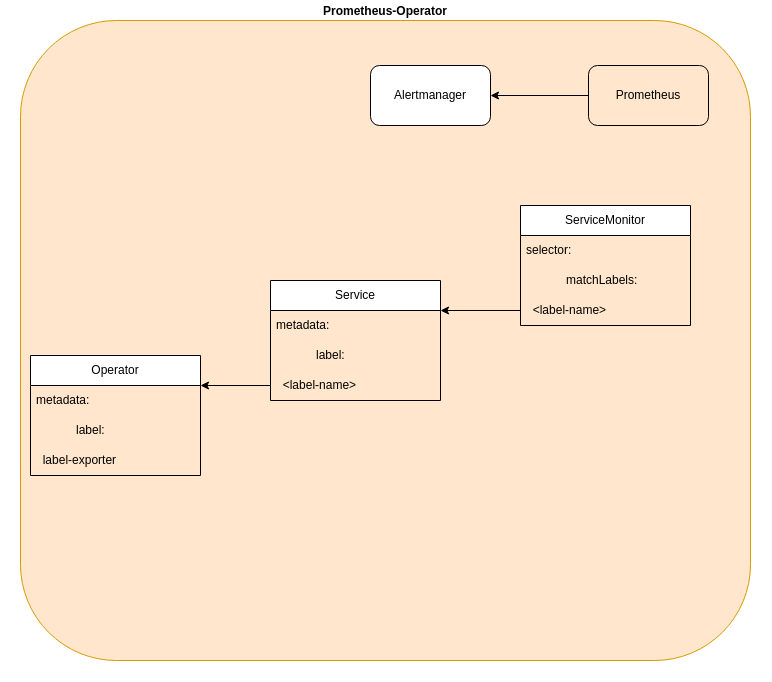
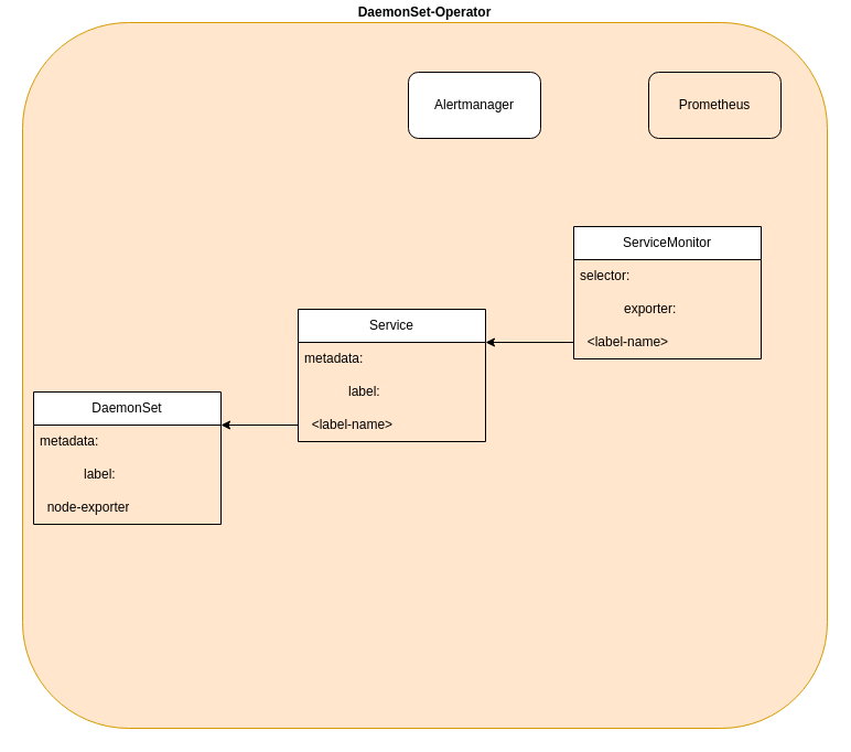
  <mxCell id="0" />
  <mxCell id="1" parent="0" />
- <mxCell id="2" value="Prometheus-Operator" style="rounded=1;whiteSpace=wrap;html=1;fillColor=#ffe6cc;strokeColor=#d79b00;labelPosition=center;verticalLabelPosition=top;align=center;verticalAlign=bottom;fontStyle=1" vertex="1" parent="1"><mxGeometry x="20" y="20" width="730" height="640" as="geometry" /></mxCell>
+ <mxCell id="2" value="DaemonSet-Operator" style="rounded=1;whiteSpace=wrap;html=1;fillColor=#ffe6cc;strokeColor=#d79b00;labelPosition=center;verticalLabelPosition=top;align=center;verticalAlign=bottom;fontStyle=1" vertex="1" parent="1"><mxGeometry x="20" y="20" width="730" height="640" as="geometry" /></mxCell>
  <mxCell id="3" value="Service" style="swimlane;fontStyle=0;childLayout=stackLayout;horizontal=1;startSize=30;horizontalStack=0;resizeParent=1;resizeParentMax=0;resizeLast=0;collapsible=1;marginBottom=0;whiteSpace=wrap;html=1;" vertex="1" parent="1"><mxGeometry x="270" y="280" width="170" height="120" as="geometry"><mxRectangle x="240" y="360" width="80" height="30" as="alternateBounds" /></mxGeometry></mxCell>
  <mxCell id="4" value="metadata:" style="text;strokeColor=none;fillColor=none;align=left;verticalAlign=middle;spacingLeft=4;spacingRight=4;overflow=hidden;points=[[0,0.5],[1,0.5]];portConstraint=eastwest;rotatable=0;whiteSpace=wrap;html=1;" vertex="1" parent="3"><mxGeometry y="30" width="170" height="30" as="geometry" /></mxCell>
  <mxCell id="5" value="&lt;blockquote style=&quot;margin: 0 0 0 40px; border: none; padding: 0px;&quot;&gt;label:&lt;/blockquote&gt;" style="text;strokeColor=none;fillColor=none;align=left;verticalAlign=middle;spacingLeft=4;spacingRight=4;overflow=hidden;points=[[0,0.5],[1,0.5]];portConstraint=eastwest;rotatable=0;whiteSpace=wrap;html=1;" vertex="1" parent="3"><mxGeometry y="60" width="170" height="30" as="geometry" /></mxCell>
  <mxCell id="6" value="&lt;span style=&quot;white-space: pre;&quot;&gt; &lt;/span&gt;&lt;span style=&quot;white-space: pre;&quot;&gt; &lt;/span&gt;&amp;lt;label-name&amp;gt;" style="text;strokeColor=none;fillColor=none;align=left;verticalAlign=middle;spacingLeft=4;spacingRight=4;overflow=hidden;points=[[0,0.5],[1,0.5]];portConstraint=eastwest;rotatable=0;whiteSpace=wrap;html=1;" vertex="1" parent="3"><mxGeometry y="90" width="170" height="30" as="geometry" /></mxCell>
  <mxCell id="7" value="ServiceMonitor" style="swimlane;fontStyle=0;childLayout=stackLayout;horizontal=1;startSize=30;horizontalStack=0;resizeParent=1;resizeParentMax=0;resizeLast=0;collapsible=1;marginBottom=0;whiteSpace=wrap;html=1;" vertex="1" parent="1"><mxGeometry x="520" y="205" width="170" height="120" as="geometry" /></mxCell>
  <mxCell id="8" value="selector:" style="text;strokeColor=none;fillColor=none;align=left;verticalAlign=middle;spacingLeft=4;spacingRight=4;overflow=hidden;points=[[0,0.5],[1,0.5]];portConstraint=eastwest;rotatable=0;whiteSpace=wrap;html=1;" vertex="1" parent="7"><mxGeometry y="30" width="170" height="30" as="geometry" /></mxCell>
- <mxCell id="9" value="&lt;blockquote style=&quot;margin: 0 0 0 40px; border: none; padding: 0px;&quot;&gt;matchLabels:&lt;/blockquote&gt;" style="text;strokeColor=none;fillColor=none;align=left;verticalAlign=middle;spacingLeft=4;spacingRight=4;overflow=hidden;points=[[0,0.5],[1,0.5]];portConstraint=eastwest;rotatable=0;whiteSpace=wrap;html=1;" vertex="1" parent="7"><mxGeometry y="60" width="170" height="30" as="geometry" /></mxCell>
+ <mxCell id="9" value="&lt;blockquote style=&quot;margin: 0 0 0 40px; border: none; padding: 0px;&quot;&gt;exporter:&lt;/blockquote&gt;" style="text;strokeColor=none;fillColor=none;align=left;verticalAlign=middle;spacingLeft=4;spacingRight=4;overflow=hidden;points=[[0,0.5],[1,0.5]];portConstraint=eastwest;rotatable=0;whiteSpace=wrap;html=1;" vertex="1" parent="7"><mxGeometry y="60" width="170" height="30" as="geometry" /></mxCell>
  <mxCell id="10" value="&lt;span style=&quot;white-space: pre;&quot;&gt; &lt;/span&gt;&lt;span style=&quot;white-space: pre;&quot;&gt; &lt;/span&gt;&amp;lt;label-name&amp;gt;" style="text;strokeColor=none;fillColor=none;align=left;verticalAlign=middle;spacingLeft=4;spacingRight=4;overflow=hidden;points=[[0,0.5],[1,0.5]];portConstraint=eastwest;rotatable=0;whiteSpace=wrap;html=1;" vertex="1" parent="7"><mxGeometry y="90" width="170" height="30" as="geometry" /></mxCell>
- <mxCell id="11" style="edgeStyle=orthogonalEdgeStyle;rounded=0;orthogonalLoop=1;jettySize=auto;html=1;" edge="1" parent="1" source="12" target="19"><mxGeometry relative="1" as="geometry" /></mxCell>
  <mxCell id="12" value="Prometheus" style="rounded=1;whiteSpace=wrap;html=1;fillColor=#ffe6cc;" vertex="1" parent="1"><mxGeometry x="588" y="65" width="120" height="60" as="geometry" /></mxCell>
- <mxCell id="13" value="Operator" style="swimlane;fontStyle=0;childLayout=stackLayout;horizontal=1;startSize=30;horizontalStack=0;resizeParent=1;resizeParentMax=0;resizeLast=0;collapsible=1;marginBottom=0;whiteSpace=wrap;html=1;" vertex="1" parent="1"><mxGeometry x="30" y="355" width="170" height="120" as="geometry" /></mxCell>
+ <mxCell id="13" value="DaemonSet" style="swimlane;fontStyle=0;childLayout=stackLayout;horizontal=1;startSize=30;horizontalStack=0;resizeParent=1;resizeParentMax=0;resizeLast=0;collapsible=1;marginBottom=0;whiteSpace=wrap;html=1;" vertex="1" parent="1"><mxGeometry x="30" y="355" width="170" height="120" as="geometry" /></mxCell>
  <mxCell id="14" value="metadata:" style="text;strokeColor=none;fillColor=none;align=left;verticalAlign=middle;spacingLeft=4;spacingRight=4;overflow=hidden;points=[[0,0.5],[1,0.5]];portConstraint=eastwest;rotatable=0;whiteSpace=wrap;html=1;" vertex="1" parent="13"><mxGeometry y="30" width="170" height="30" as="geometry" /></mxCell>
  <mxCell id="15" value="&lt;blockquote style=&quot;margin: 0 0 0 40px; border: none; padding: 0px;&quot;&gt;label:&lt;/blockquote&gt;" style="text;strokeColor=none;fillColor=none;align=left;verticalAlign=middle;spacingLeft=4;spacingRight=4;overflow=hidden;points=[[0,0.5],[1,0.5]];portConstraint=eastwest;rotatable=0;whiteSpace=wrap;html=1;" vertex="1" parent="13"><mxGeometry y="60" width="170" height="30" as="geometry" /></mxCell>
- <mxCell id="16" value="&lt;span style=&quot;white-space: pre;&quot;&gt; &lt;/span&gt;&lt;span style=&quot;white-space: pre;&quot;&gt; &lt;/span&gt;label-exporter" style="text;strokeColor=none;fillColor=none;align=left;verticalAlign=middle;spacingLeft=4;spacingRight=4;overflow=hidden;points=[[0,0.5],[1,0.5]];portConstraint=eastwest;rotatable=0;whiteSpace=wrap;html=1;" vertex="1" parent="13"><mxGeometry y="90" width="170" height="30" as="geometry" /></mxCell>
+ <mxCell id="16" value="&lt;span style=&quot;white-space: pre;&quot;&gt; &lt;/span&gt;&lt;span style=&quot;white-space: pre;&quot;&gt; &lt;/span&gt;node-exporter" style="text;strokeColor=none;fillColor=none;align=left;verticalAlign=middle;spacingLeft=4;spacingRight=4;overflow=hidden;points=[[0,0.5],[1,0.5]];portConstraint=eastwest;rotatable=0;whiteSpace=wrap;html=1;" vertex="1" parent="13"><mxGeometry y="90" width="170" height="30" as="geometry" /></mxCell>
  <mxCell id="17" style="edgeStyle=orthogonalEdgeStyle;rounded=0;orthogonalLoop=1;jettySize=auto;html=1;exitX=0;exitY=0.5;exitDx=0;exitDy=0;entryX=1;entryY=0.25;entryDx=0;entryDy=0;" edge="1" parent="1" source="6" target="13"><mxGeometry relative="1" as="geometry" /></mxCell>
  <mxCell id="18" style="edgeStyle=orthogonalEdgeStyle;rounded=0;orthogonalLoop=1;jettySize=auto;html=1;exitX=0;exitY=0.5;exitDx=0;exitDy=0;entryX=1;entryY=0.25;entryDx=0;entryDy=0;" edge="1" parent="1" source="10" target="3"><mxGeometry relative="1" as="geometry" /></mxCell>
  <mxCell id="19" value="Alertmanager" style="rounded=1;whiteSpace=wrap;html=1;" vertex="1" parent="1"><mxGeometry x="370" y="65" width="120" height="60" as="geometry" /></mxCell>
